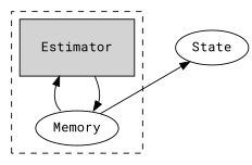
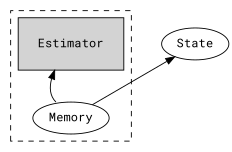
  digraph {
    fontname="Roboto Mono"
    nodesep=0.6
    rankdir=TB
    node [fontname="Roboto Mono"]
    edge [fontname="Roboto Mono"]
    n1 [label=Estimator margin=0.3 shape=box style=filled]
    n2 [label=Memory]
    n3 [label=State]
    subgraph cluster_1 {
      style=dashed
      n1
      n2
    }
-   n1 -> n2 [headport=ne]
    n2 -> n1 [tailport=nw]
    n2 -> n3 [constraint=false]
  }
